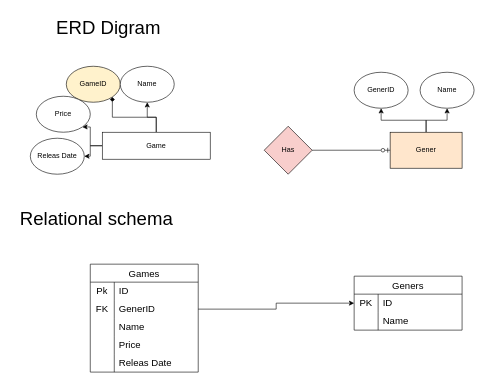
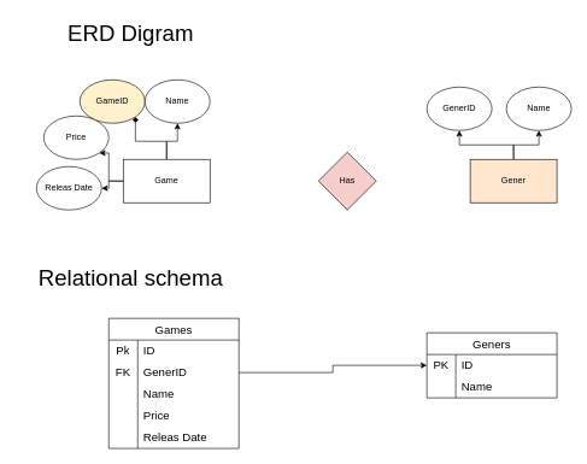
  <mxCell id="0" />
  <mxCell id="1" parent="0" />
  <mxCell id="2" style="edgeStyle=orthogonalEdgeStyle;rounded=0;orthogonalLoop=1;jettySize=auto;html=1;entryX=0.5;entryY=1;entryDx=0;entryDy=0;" parent="1" source="6" target="13" edge="1"><mxGeometry relative="1" as="geometry" /></mxCell>
  <mxCell id="3" style="edgeStyle=orthogonalEdgeStyle;rounded=0;orthogonalLoop=1;jettySize=auto;html=1;entryX=1;entryY=1;entryDx=0;entryDy=0;endArrow=diamond;" parent="1" source="6" target="12" edge="1"><mxGeometry relative="1" as="geometry" /></mxCell>
  <mxCell id="4" style="edgeStyle=orthogonalEdgeStyle;rounded=0;orthogonalLoop=1;jettySize=auto;html=1;entryX=1;entryY=1;entryDx=0;entryDy=0;" parent="1" source="6" target="14" edge="1"><mxGeometry relative="1" as="geometry" /></mxCell>
  <mxCell id="5" style="edgeStyle=orthogonalEdgeStyle;rounded=0;orthogonalLoop=1;jettySize=auto;html=1;entryX=1;entryY=0.5;entryDx=0;entryDy=0;" parent="1" source="6" target="15" edge="1"><mxGeometry relative="1" as="geometry" /></mxCell>
- <mxCell id="6" value="Game" style="rounded=0;whiteSpace=wrap;html=1;" parent="1" vertex="1"><mxGeometry x="170" y="220" width="180" height="45" as="geometry" /></mxCell>
+ <mxCell id="6" value="Game" style="rounded=0;whiteSpace=wrap;html=1;" parent="1" vertex="1"><mxGeometry x="170" y="220" width="120" height="60" as="geometry" /></mxCell>
  <mxCell id="7" style="edgeStyle=orthogonalEdgeStyle;rounded=0;orthogonalLoop=1;jettySize=auto;html=1;entryX=0.5;entryY=1;entryDx=0;entryDy=0;" parent="1" source="9" target="16" edge="1"><mxGeometry relative="1" as="geometry" /></mxCell>
  <mxCell id="8" style="edgeStyle=orthogonalEdgeStyle;rounded=0;orthogonalLoop=1;jettySize=auto;html=1;" parent="1" source="9" target="17" edge="1"><mxGeometry relative="1" as="geometry" /></mxCell>
  <mxCell id="9" value="Gener" style="rounded=0;whiteSpace=wrap;html=1;fillColor=#ffe6cc;" parent="1" vertex="1"><mxGeometry x="650" y="220" width="120" height="60" as="geometry" /></mxCell>
- <mxCell id="10" style="edgeStyle=orthogonalEdgeStyle;rounded=0;orthogonalLoop=1;jettySize=auto;html=1;endArrow=ERzeroToOne;endFill=0;" parent="1" source="11" target="9" edge="1"><mxGeometry relative="1" as="geometry" /></mxCell>
  <mxCell id="11" value="Has" style="rhombus;whiteSpace=wrap;html=1;fillColor=#f8cecc;" parent="1" vertex="1"><mxGeometry x="440" y="210" width="80" height="80" as="geometry" /></mxCell>
  <mxCell id="12" value="GameID" style="ellipse;whiteSpace=wrap;html=1;fillColor=#fff2cc;" parent="1" vertex="1"><mxGeometry x="110" y="110" width="90" height="60" as="geometry" /></mxCell>
  <mxCell id="13" value="Name" style="ellipse;whiteSpace=wrap;html=1;" parent="1" vertex="1"><mxGeometry x="200" y="110" width="90" height="60" as="geometry" /></mxCell>
  <mxCell id="14" value="Price&lt;span style=&quot;color: rgba(0, 0, 0, 0); font-family: monospace; font-size: 0px; text-align: start; text-wrap: nowrap;&quot;&gt;%3CmxGraphModel%3E%3Croot%3E%3CmxCell%20id%3D%220%22%2F%3E%3CmxCell%20id%3D%221%22%20parent%3D%220%22%2F%3E%3CmxCell%20id%3D%222%22%20value%3D%22GameID%22%20style%3D%22ellipse%3BwhiteSpace%3Dwrap%3Bhtml%3D1%3B%22%20vertex%3D%221%22%20parent%3D%221%22%3E%3CmxGeometry%20x%3D%22150%22%20y%3D%2280%22%20width%3D%2290%22%20height%3D%2260%22%20as%3D%22geometry%22%2F%3E%3C%2FmxCell%3E%3C%2Froot%3E%3C%2FmxGraphModel%3E&lt;/span&gt;" style="ellipse;whiteSpace=wrap;html=1;" parent="1" vertex="1"><mxGeometry x="60" y="160" width="90" height="60" as="geometry" /></mxCell>
  <mxCell id="15" value="Releas Date" style="ellipse;whiteSpace=wrap;html=1;" parent="1" vertex="1"><mxGeometry x="50" y="230" width="90" height="60" as="geometry" /></mxCell>
  <mxCell id="16" value="GenerID" style="ellipse;whiteSpace=wrap;html=1;" parent="1" vertex="1"><mxGeometry x="590" y="120" width="90" height="60" as="geometry" /></mxCell>
  <mxCell id="17" value="Name" style="ellipse;whiteSpace=wrap;html=1;" parent="1" vertex="1"><mxGeometry x="700" y="120" width="90" height="60" as="geometry" /></mxCell>
  <mxCell id="18" value="&lt;font style=&quot;font-size: 31px;&quot;&gt;ERD Digram&lt;/font&gt;" style="text;html=1;align=center;verticalAlign=middle;resizable=0;points=[];autosize=1;strokeColor=none;fillColor=none;" vertex="1" parent="1"><mxGeometry x="80" y="20" width="200" height="50" as="geometry" /></mxCell>
- <mxCell id="19" value="&lt;font style=&quot;font-size: 31px;&quot;&gt;Relational schema&lt;/font&gt;" style="text;html=1;align=center;verticalAlign=middle;resizable=0;points=[];autosize=1;strokeColor=none;fillColor=none;" vertex="1" parent="1"><mxGeometry x="20" y="340" width="280" height="50" as="geometry" /></mxCell>
+ <mxCell id="19" value="&lt;font style=&quot;font-size: 31px;&quot;&gt;Relational schema&lt;/font&gt;" style="text;html=1;align=center;verticalAlign=middle;resizable=0;points=[];autosize=1;strokeColor=none;fillColor=none;" vertex="1" parent="1"><mxGeometry x="40" y="360" width="280" height="50" as="geometry" /></mxCell>
  <mxCell id="20" value="Geners" style="shape=table;startSize=30;container=1;collapsible=0;childLayout=tableLayout;fixedRows=1;rowLines=0;fontStyle=0;strokeColor=default;fontSize=16;" vertex="1" parent="1"><mxGeometry x="590" y="460" width="180" height="90" as="geometry" /></mxCell>
  <mxCell id="21" value="" style="shape=tableRow;horizontal=0;startSize=0;swimlaneHead=0;swimlaneBody=0;top=0;left=0;bottom=0;right=0;collapsible=0;dropTarget=0;fillColor=none;points=[[0,0.5],[1,0.5]];portConstraint=eastwest;strokeColor=inherit;fontSize=16;" vertex="1" parent="20"><mxGeometry y="30" width="180" height="30" as="geometry" /></mxCell>
  <mxCell id="22" value="PK" style="shape=partialRectangle;html=1;whiteSpace=wrap;connectable=0;fillColor=none;top=0;left=0;bottom=0;right=0;overflow=hidden;pointerEvents=1;strokeColor=inherit;fontSize=16;" vertex="1" parent="21"><mxGeometry width="40" height="30" as="geometry"><mxRectangle width="40" height="30" as="alternateBounds" /></mxGeometry></mxCell>
  <mxCell id="23" value="ID" style="shape=partialRectangle;html=1;whiteSpace=wrap;connectable=0;fillColor=none;top=0;left=0;bottom=0;right=0;align=left;spacingLeft=6;overflow=hidden;strokeColor=inherit;fontSize=16;" vertex="1" parent="21"><mxGeometry x="40" width="140" height="30" as="geometry"><mxRectangle width="140" height="30" as="alternateBounds" /></mxGeometry></mxCell>
  <mxCell id="24" value="" style="shape=tableRow;horizontal=0;startSize=0;swimlaneHead=0;swimlaneBody=0;top=0;left=0;bottom=0;right=0;collapsible=0;dropTarget=0;fillColor=none;points=[[0,0.5],[1,0.5]];portConstraint=eastwest;strokeColor=inherit;fontSize=16;" vertex="1" parent="20"><mxGeometry y="60" width="180" height="30" as="geometry" /></mxCell>
  <mxCell id="25" value="" style="shape=partialRectangle;html=1;whiteSpace=wrap;connectable=0;fillColor=none;top=0;left=0;bottom=0;right=0;overflow=hidden;strokeColor=inherit;fontSize=16;" vertex="1" parent="24"><mxGeometry width="40" height="30" as="geometry"><mxRectangle width="40" height="30" as="alternateBounds" /></mxGeometry></mxCell>
  <mxCell id="26" value="Name" style="shape=partialRectangle;html=1;whiteSpace=wrap;connectable=0;fillColor=none;top=0;left=0;bottom=0;right=0;align=left;spacingLeft=6;overflow=hidden;strokeColor=inherit;fontSize=16;" vertex="1" parent="24"><mxGeometry x="40" width="140" height="30" as="geometry"><mxRectangle width="140" height="30" as="alternateBounds" /></mxGeometry></mxCell>
  <mxCell id="27" value="Games" style="shape=table;startSize=30;container=1;collapsible=0;childLayout=tableLayout;fixedRows=1;rowLines=0;fontStyle=0;strokeColor=default;fontSize=16;" vertex="1" parent="1"><mxGeometry x="150" y="440" width="180" height="180" as="geometry" /></mxCell>
  <mxCell id="28" value="" style="shape=tableRow;horizontal=0;startSize=0;swimlaneHead=0;swimlaneBody=0;top=0;left=0;bottom=0;right=0;collapsible=0;dropTarget=0;fillColor=none;points=[[0,0.5],[1,0.5]];portConstraint=eastwest;strokeColor=inherit;fontSize=16;" vertex="1" parent="27"><mxGeometry y="30" width="180" height="30" as="geometry" /></mxCell>
  <mxCell id="29" value="Pk" style="shape=partialRectangle;html=1;whiteSpace=wrap;connectable=0;fillColor=none;top=0;left=0;bottom=0;right=0;overflow=hidden;pointerEvents=1;strokeColor=inherit;fontSize=16;" vertex="1" parent="28"><mxGeometry width="40" height="30" as="geometry"><mxRectangle width="40" height="30" as="alternateBounds" /></mxGeometry></mxCell>
  <mxCell id="30" value="ID" style="shape=partialRectangle;html=1;whiteSpace=wrap;connectable=0;fillColor=none;top=0;left=0;bottom=0;right=0;align=left;spacingLeft=6;overflow=hidden;strokeColor=inherit;fontSize=16;" vertex="1" parent="28"><mxGeometry x="40" width="140" height="30" as="geometry"><mxRectangle width="140" height="30" as="alternateBounds" /></mxGeometry></mxCell>
  <mxCell id="31" value="" style="shape=tableRow;horizontal=0;startSize=0;swimlaneHead=0;swimlaneBody=0;top=0;left=0;bottom=0;right=0;collapsible=0;dropTarget=0;fillColor=none;points=[[0,0.5],[1,0.5]];portConstraint=eastwest;strokeColor=inherit;fontSize=16;" vertex="1" parent="27"><mxGeometry y="60" width="180" height="30" as="geometry" /></mxCell>
  <mxCell id="32" value="FK" style="shape=partialRectangle;html=1;whiteSpace=wrap;connectable=0;fillColor=none;top=0;left=0;bottom=0;right=0;overflow=hidden;strokeColor=inherit;fontSize=16;" vertex="1" parent="31"><mxGeometry width="40" height="30" as="geometry"><mxRectangle width="40" height="30" as="alternateBounds" /></mxGeometry></mxCell>
  <mxCell id="33" value="GenerID" style="shape=partialRectangle;html=1;whiteSpace=wrap;connectable=0;fillColor=none;top=0;left=0;bottom=0;right=0;align=left;spacingLeft=6;overflow=hidden;strokeColor=inherit;fontSize=16;" vertex="1" parent="31"><mxGeometry x="40" width="140" height="30" as="geometry"><mxRectangle width="140" height="30" as="alternateBounds" /></mxGeometry></mxCell>
  <mxCell id="34" value="" style="shape=tableRow;horizontal=0;startSize=0;swimlaneHead=0;swimlaneBody=0;top=0;left=0;bottom=0;right=0;collapsible=0;dropTarget=0;fillColor=none;points=[[0,0.5],[1,0.5]];portConstraint=eastwest;strokeColor=inherit;fontSize=16;" vertex="1" parent="27"><mxGeometry y="90" width="180" height="30" as="geometry" /></mxCell>
  <mxCell id="35" value="" style="shape=partialRectangle;html=1;whiteSpace=wrap;connectable=0;fillColor=none;top=0;left=0;bottom=0;right=0;overflow=hidden;strokeColor=inherit;fontSize=16;" vertex="1" parent="34"><mxGeometry width="40" height="30" as="geometry"><mxRectangle width="40" height="30" as="alternateBounds" /></mxGeometry></mxCell>
  <mxCell id="36" value="Name" style="shape=partialRectangle;html=1;whiteSpace=wrap;connectable=0;fillColor=none;top=0;left=0;bottom=0;right=0;align=left;spacingLeft=6;overflow=hidden;strokeColor=inherit;fontSize=16;" vertex="1" parent="34"><mxGeometry x="40" width="140" height="30" as="geometry"><mxRectangle width="140" height="30" as="alternateBounds" /></mxGeometry></mxCell>
  <mxCell id="37" style="shape=tableRow;horizontal=0;startSize=0;swimlaneHead=0;swimlaneBody=0;top=0;left=0;bottom=0;right=0;collapsible=0;dropTarget=0;fillColor=none;points=[[0,0.5],[1,0.5]];portConstraint=eastwest;strokeColor=inherit;fontSize=16;" vertex="1" parent="27"><mxGeometry y="120" width="180" height="30" as="geometry" /></mxCell>
  <mxCell id="38" style="shape=partialRectangle;html=1;whiteSpace=wrap;connectable=0;fillColor=none;top=0;left=0;bottom=0;right=0;overflow=hidden;strokeColor=inherit;fontSize=16;" vertex="1" parent="37"><mxGeometry width="40" height="30" as="geometry"><mxRectangle width="40" height="30" as="alternateBounds" /></mxGeometry></mxCell>
  <mxCell id="39" value="Price" style="shape=partialRectangle;html=1;whiteSpace=wrap;connectable=0;fillColor=none;top=0;left=0;bottom=0;right=0;align=left;spacingLeft=6;overflow=hidden;strokeColor=inherit;fontSize=16;" vertex="1" parent="37"><mxGeometry x="40" width="140" height="30" as="geometry"><mxRectangle width="140" height="30" as="alternateBounds" /></mxGeometry></mxCell>
  <mxCell id="40" style="shape=tableRow;horizontal=0;startSize=0;swimlaneHead=0;swimlaneBody=0;top=0;left=0;bottom=0;right=0;collapsible=0;dropTarget=0;fillColor=none;points=[[0,0.5],[1,0.5]];portConstraint=eastwest;strokeColor=inherit;fontSize=16;" vertex="1" parent="27"><mxGeometry y="150" width="180" height="30" as="geometry" /></mxCell>
  <mxCell id="41" style="shape=partialRectangle;html=1;whiteSpace=wrap;connectable=0;fillColor=none;top=0;left=0;bottom=0;right=0;overflow=hidden;strokeColor=inherit;fontSize=16;" vertex="1" parent="40"><mxGeometry width="40" height="30" as="geometry"><mxRectangle width="40" height="30" as="alternateBounds" /></mxGeometry></mxCell>
  <mxCell id="42" value="Releas Date" style="shape=partialRectangle;html=1;whiteSpace=wrap;connectable=0;fillColor=none;top=0;left=0;bottom=0;right=0;align=left;spacingLeft=6;overflow=hidden;strokeColor=inherit;fontSize=16;" vertex="1" parent="40"><mxGeometry x="40" width="140" height="30" as="geometry"><mxRectangle width="140" height="30" as="alternateBounds" /></mxGeometry></mxCell>
  <mxCell id="43" style="edgeStyle=orthogonalEdgeStyle;rounded=0;orthogonalLoop=1;jettySize=auto;html=1;entryX=0;entryY=0.5;entryDx=0;entryDy=0;" edge="1" parent="1" source="31" target="21"><mxGeometry relative="1" as="geometry" /></mxCell>
